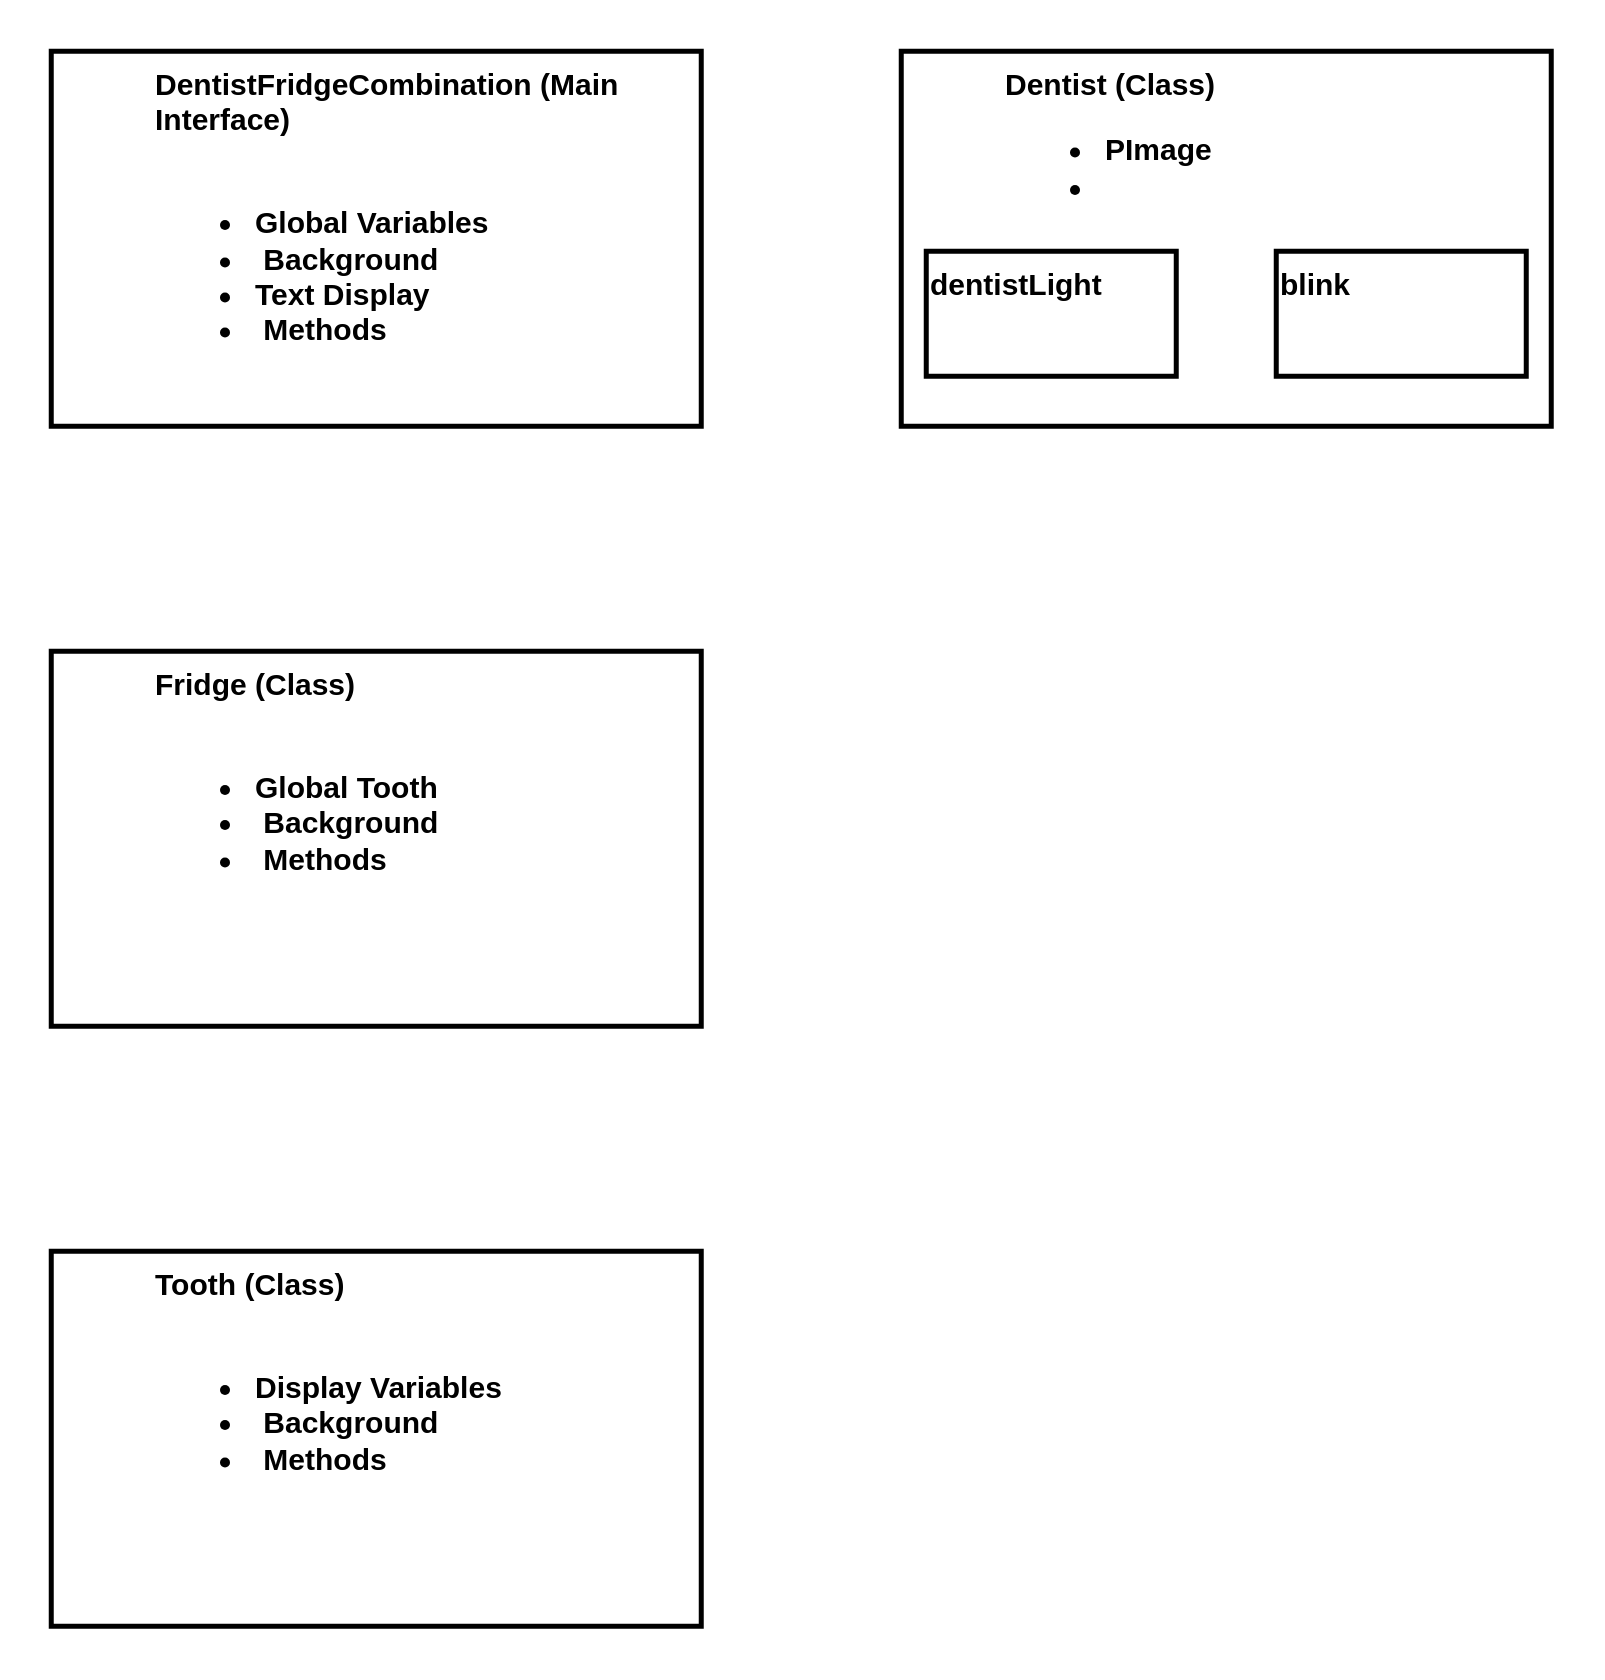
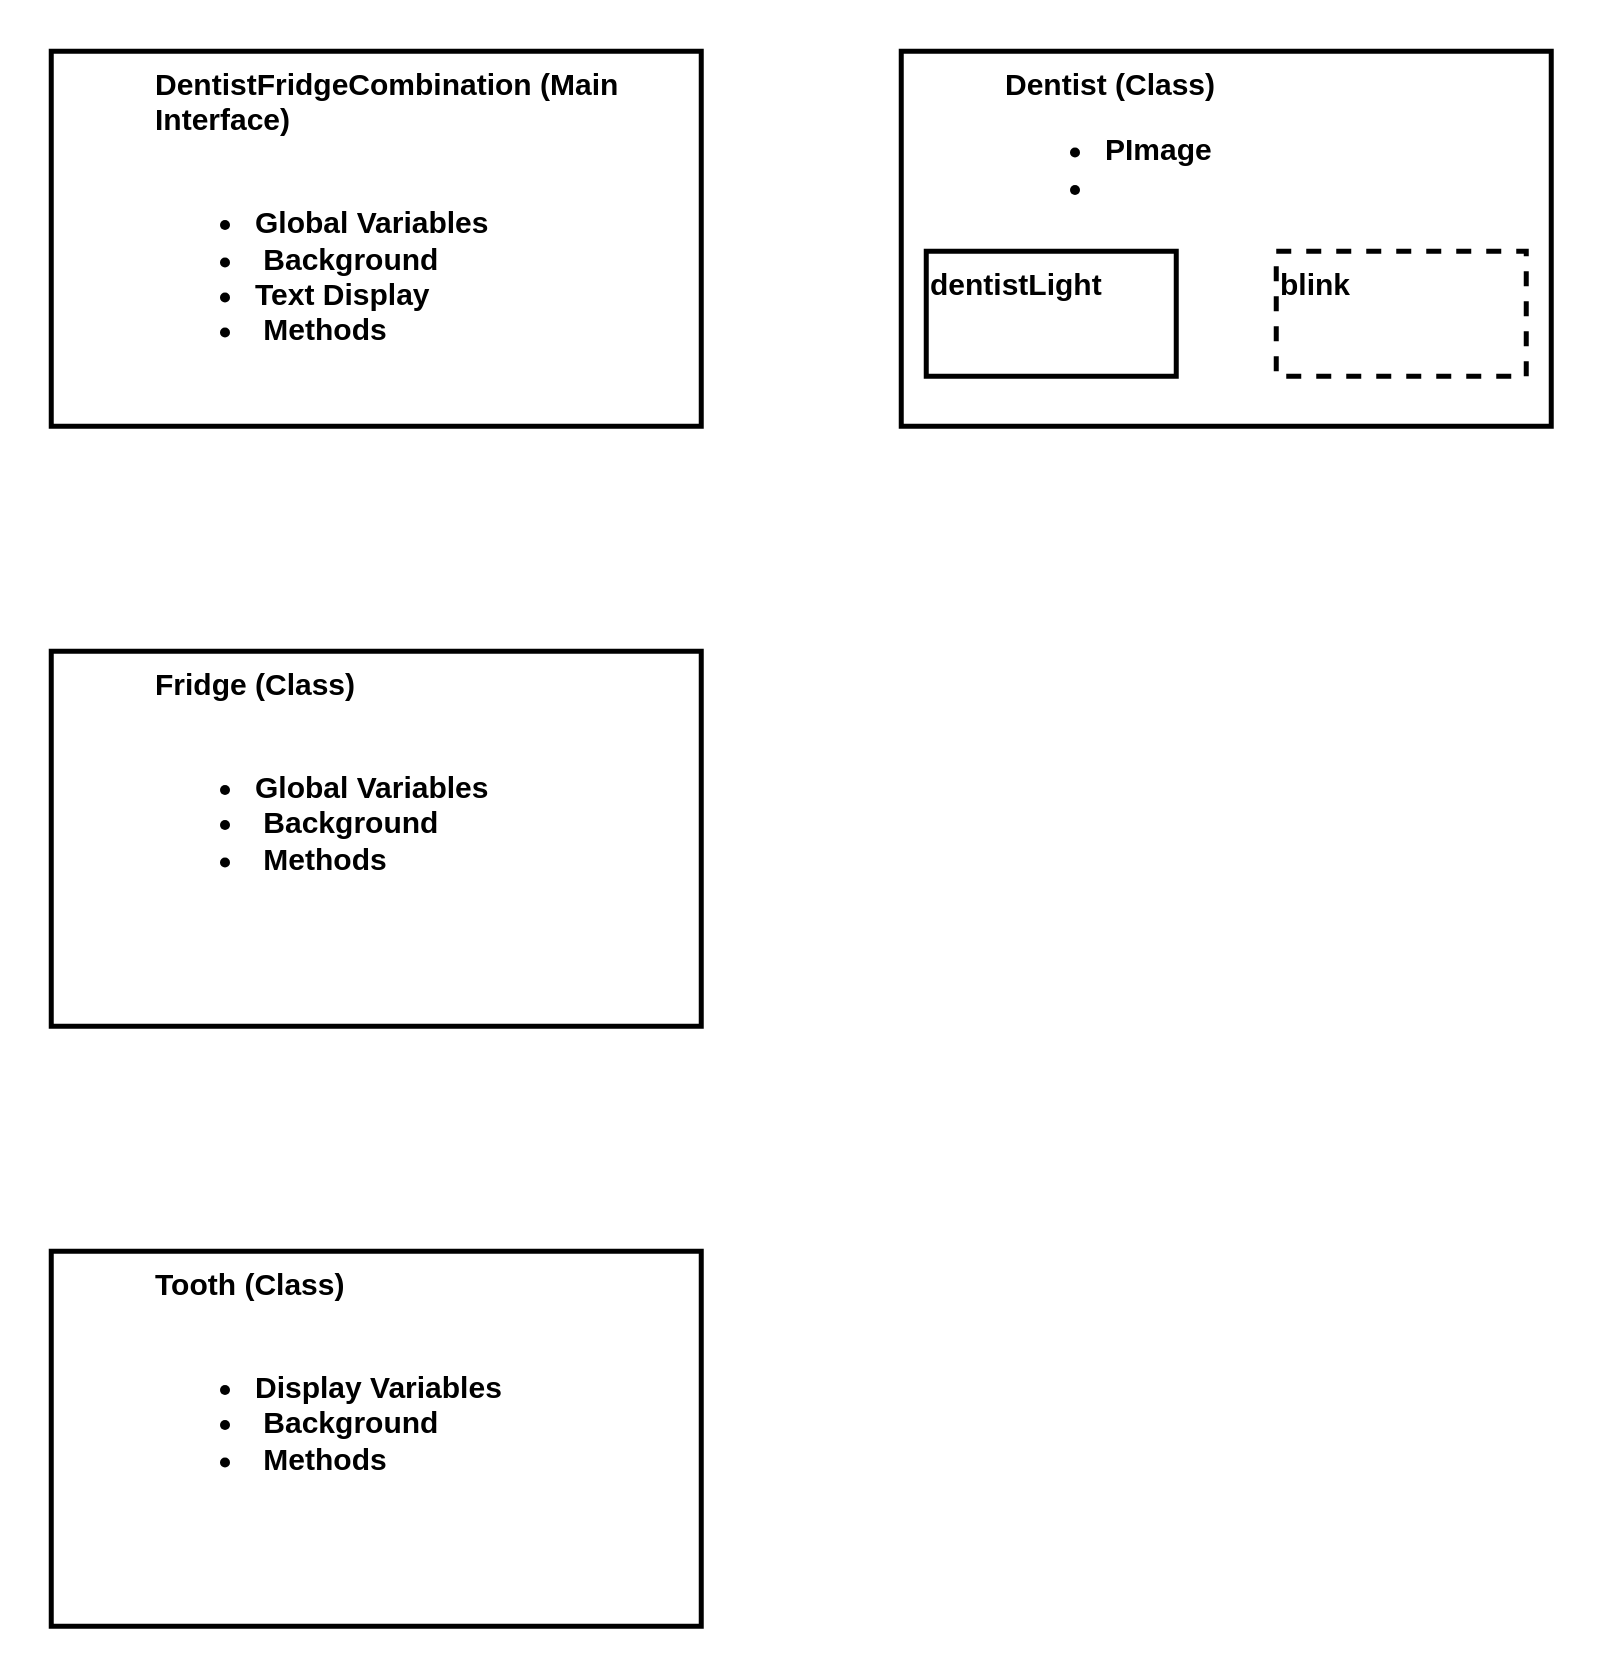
  <mxCell id="0" />
  <mxCell id="1" parent="0" />
  <mxCell id="2" value="&lt;blockquote style=&quot;margin: 0 0 0 40px; border: none; padding: 0px;&quot;&gt;DentistFridgeCombination (Main Interface)&lt;/blockquote&gt;&lt;blockquote style=&quot;margin: 0 0 0 40px; border: none; padding: 0px;&quot;&gt;&lt;br&gt;&lt;/blockquote&gt;&lt;blockquote style=&quot;margin: 0 0 0 40px; border: none; padding: 0px;&quot;&gt;&lt;ul&gt;&lt;li&gt;Global Variables&lt;/li&gt;&lt;li&gt;&amp;nbsp;Background&lt;/li&gt;&lt;li&gt;Text Display&lt;/li&gt;&lt;li&gt;&amp;nbsp;Methods&lt;/li&gt;&lt;/ul&gt;&lt;/blockquote&gt;" style="rounded=0;whiteSpace=wrap;html=1;strokeWidth=2;verticalAlign=top;align=left;fontStyle=1" vertex="1" parent="1"><mxGeometry x="20" y="20" width="260" height="150" as="geometry" /></mxCell>
  <mxCell id="3" value="&lt;blockquote style=&quot;margin: 0 0 0 40px; border: none; padding: 0px;&quot;&gt;Dentist (Class)&lt;/blockquote&gt;&lt;blockquote style=&quot;margin: 0 0 0 40px; border: none; padding: 0px;&quot;&gt;&lt;ul&gt;&lt;li&gt;&lt;span style=&quot;background-color: initial;&quot;&gt;PImage&lt;/span&gt;&lt;/li&gt;&lt;li&gt;&lt;br&gt;&lt;/li&gt;&lt;/ul&gt;&lt;/blockquote&gt;" style="rounded=0;whiteSpace=wrap;html=1;strokeWidth=2;verticalAlign=top;align=left;fontStyle=1" vertex="1" parent="1"><mxGeometry x="360" y="20" width="260" height="150" as="geometry" /></mxCell>
- <mxCell id="4" value="&lt;blockquote style=&quot;margin: 0 0 0 40px; border: none; padding: 0px;&quot;&gt;Fridge (Class)&lt;/blockquote&gt;&lt;blockquote style=&quot;margin: 0 0 0 40px; border: none; padding: 0px;&quot;&gt;&lt;br&gt;&lt;/blockquote&gt;&lt;blockquote style=&quot;margin: 0 0 0 40px; border: none; padding: 0px;&quot;&gt;&lt;ul&gt;&lt;li&gt;Global Tooth&lt;/li&gt;&lt;li&gt;&amp;nbsp;Background&lt;/li&gt;&lt;li&gt;&amp;nbsp;Methods&lt;/li&gt;&lt;/ul&gt;&lt;/blockquote&gt;" style="rounded=0;whiteSpace=wrap;html=1;strokeWidth=2;verticalAlign=top;align=left;fontStyle=1" vertex="1" parent="1"><mxGeometry x="20" y="260" width="260" height="150" as="geometry" /></mxCell>
+ <mxCell id="4" value="&lt;blockquote style=&quot;margin: 0 0 0 40px; border: none; padding: 0px;&quot;&gt;Fridge (Class)&lt;/blockquote&gt;&lt;blockquote style=&quot;margin: 0 0 0 40px; border: none; padding: 0px;&quot;&gt;&lt;br&gt;&lt;/blockquote&gt;&lt;blockquote style=&quot;margin: 0 0 0 40px; border: none; padding: 0px;&quot;&gt;&lt;ul&gt;&lt;li&gt;Global Variables&lt;/li&gt;&lt;li&gt;&amp;nbsp;Background&lt;/li&gt;&lt;li&gt;&amp;nbsp;Methods&lt;/li&gt;&lt;/ul&gt;&lt;/blockquote&gt;" style="rounded=0;whiteSpace=wrap;html=1;strokeWidth=2;verticalAlign=top;align=left;fontStyle=1" vertex="1" parent="1"><mxGeometry x="20" y="260" width="260" height="150" as="geometry" /></mxCell>
  <mxCell id="5" value="&lt;blockquote style=&quot;margin: 0 0 0 40px; border: none; padding: 0px;&quot;&gt;Tooth (Class)&lt;/blockquote&gt;&lt;blockquote style=&quot;margin: 0 0 0 40px; border: none; padding: 0px;&quot;&gt;&lt;br&gt;&lt;/blockquote&gt;&lt;blockquote style=&quot;margin: 0 0 0 40px; border: none; padding: 0px;&quot;&gt;&lt;ul&gt;&lt;li&gt;Display Variables&lt;/li&gt;&lt;li&gt;&amp;nbsp;Background&lt;/li&gt;&lt;li&gt;&amp;nbsp;Methods&lt;/li&gt;&lt;/ul&gt;&lt;/blockquote&gt;" style="rounded=0;whiteSpace=wrap;html=1;strokeWidth=2;verticalAlign=top;align=left;fontStyle=1" vertex="1" parent="1"><mxGeometry x="20" y="500" width="260" height="150" as="geometry" /></mxCell>
- <mxCell id="6" value="blink" style="rounded=0;whiteSpace=wrap;html=1;strokeWidth=2;fontStyle=1;align=left;verticalAlign=top;" vertex="1" parent="1"><mxGeometry x="510" y="100" width="100" height="50" as="geometry" /></mxCell>
+ <mxCell id="6" value="blink" style="rounded=0;whiteSpace=wrap;html=1;strokeWidth=2;fontStyle=1;align=left;verticalAlign=top;dashed=1;" vertex="1" parent="1"><mxGeometry x="510" y="100" width="100" height="50" as="geometry" /></mxCell>
  <mxCell id="7" value="dentistLight" style="rounded=0;whiteSpace=wrap;html=1;strokeWidth=2;fontStyle=1;align=left;verticalAlign=top;" vertex="1" parent="1"><mxGeometry x="370" y="100" width="100" height="50" as="geometry" /></mxCell>
